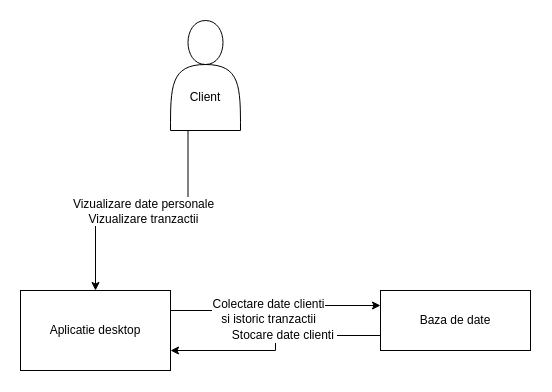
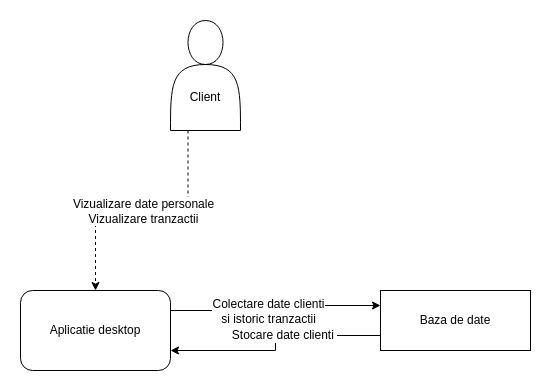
  <mxCell id="0" />
  <mxCell id="1" parent="0" />
- <mxCell id="2" style="edgeStyle=orthogonalEdgeStyle;rounded=0;orthogonalLoop=1;jettySize=auto;html=1;exitX=0.25;exitY=1;exitDx=0;exitDy=0;entryX=0.5;entryY=0;entryDx=0;entryDy=0;" edge="1" parent="1" source="4" target="7"><mxGeometry relative="1" as="geometry" /></mxCell>
+ <mxCell id="2" style="edgeStyle=orthogonalEdgeStyle;rounded=0;orthogonalLoop=1;jettySize=auto;html=1;exitX=0.25;exitY=1;exitDx=0;exitDy=0;entryX=0.5;entryY=0;entryDx=0;entryDy=0;dashed=1;" edge="1" parent="1" source="4" target="7"><mxGeometry relative="1" as="geometry" /></mxCell>
  <mxCell id="3" value="Vizualizare date personale&lt;br&gt;Vizualizare tranzactii" style="text;html=1;resizable=0;points=[];align=center;verticalAlign=middle;labelBackgroundColor=#ffffff;" vertex="1" connectable="0" parent="2"><mxGeometry x="-0.562" y="-21" relative="1" as="geometry"><mxPoint x="-24" y="25" as="offset" /></mxGeometry></mxCell>
  <mxCell id="4" value="&lt;br&gt;&lt;br&gt;&lt;br&gt;Client" style="shape=actor;whiteSpace=wrap;html=1;" vertex="1" parent="1"><mxGeometry x="170" y="20" width="70" height="110" as="geometry" /></mxCell>
  <mxCell id="5" style="edgeStyle=orthogonalEdgeStyle;rounded=0;orthogonalLoop=1;jettySize=auto;html=1;entryX=0;entryY=0.25;entryDx=0;entryDy=0;exitX=1;exitY=0.25;exitDx=0;exitDy=0;" edge="1" parent="1" source="7" target="9"><mxGeometry relative="1" as="geometry" /></mxCell>
  <mxCell id="6" value="Colectare date clienti &lt;br&gt;si istoric tranzactii" style="text;html=1;resizable=0;points=[];align=center;verticalAlign=middle;labelBackgroundColor=#ffffff;" vertex="1" connectable="0" parent="5"><mxGeometry x="-0.264" y="3" relative="1" as="geometry"><mxPoint x="18" y="3" as="offset" /></mxGeometry></mxCell>
- <mxCell id="7" value="Aplicatie desktop" style="rounded=0;whiteSpace=wrap;html=1;" vertex="1" parent="1"><mxGeometry x="20" y="290" width="150" height="80" as="geometry" /></mxCell>
+ <mxCell id="7" value="Aplicatie desktop" style="whiteSpace=wrap;html=1;rounded=1;" vertex="1" parent="1"><mxGeometry x="20" y="290" width="150" height="80" as="geometry" /></mxCell>
  <mxCell id="8" value="&lt;font style=&quot;font-size: 12px&quot;&gt;Stocare date clienti&amp;nbsp;&lt;/font&gt;" style="edgeStyle=orthogonalEdgeStyle;rounded=0;orthogonalLoop=1;jettySize=auto;html=1;exitX=0;exitY=0.75;exitDx=0;exitDy=0;entryX=1;entryY=0.75;entryDx=0;entryDy=0;" edge="1" parent="1" source="9" target="7"><mxGeometry x="-0.143" relative="1" as="geometry"><mxPoint as="offset" /></mxGeometry></mxCell>
  <mxCell id="9" value="Baza de date" style="rounded=0;whiteSpace=wrap;html=1;" vertex="1" parent="1"><mxGeometry x="380" y="290" width="150" height="60" as="geometry" /></mxCell>
